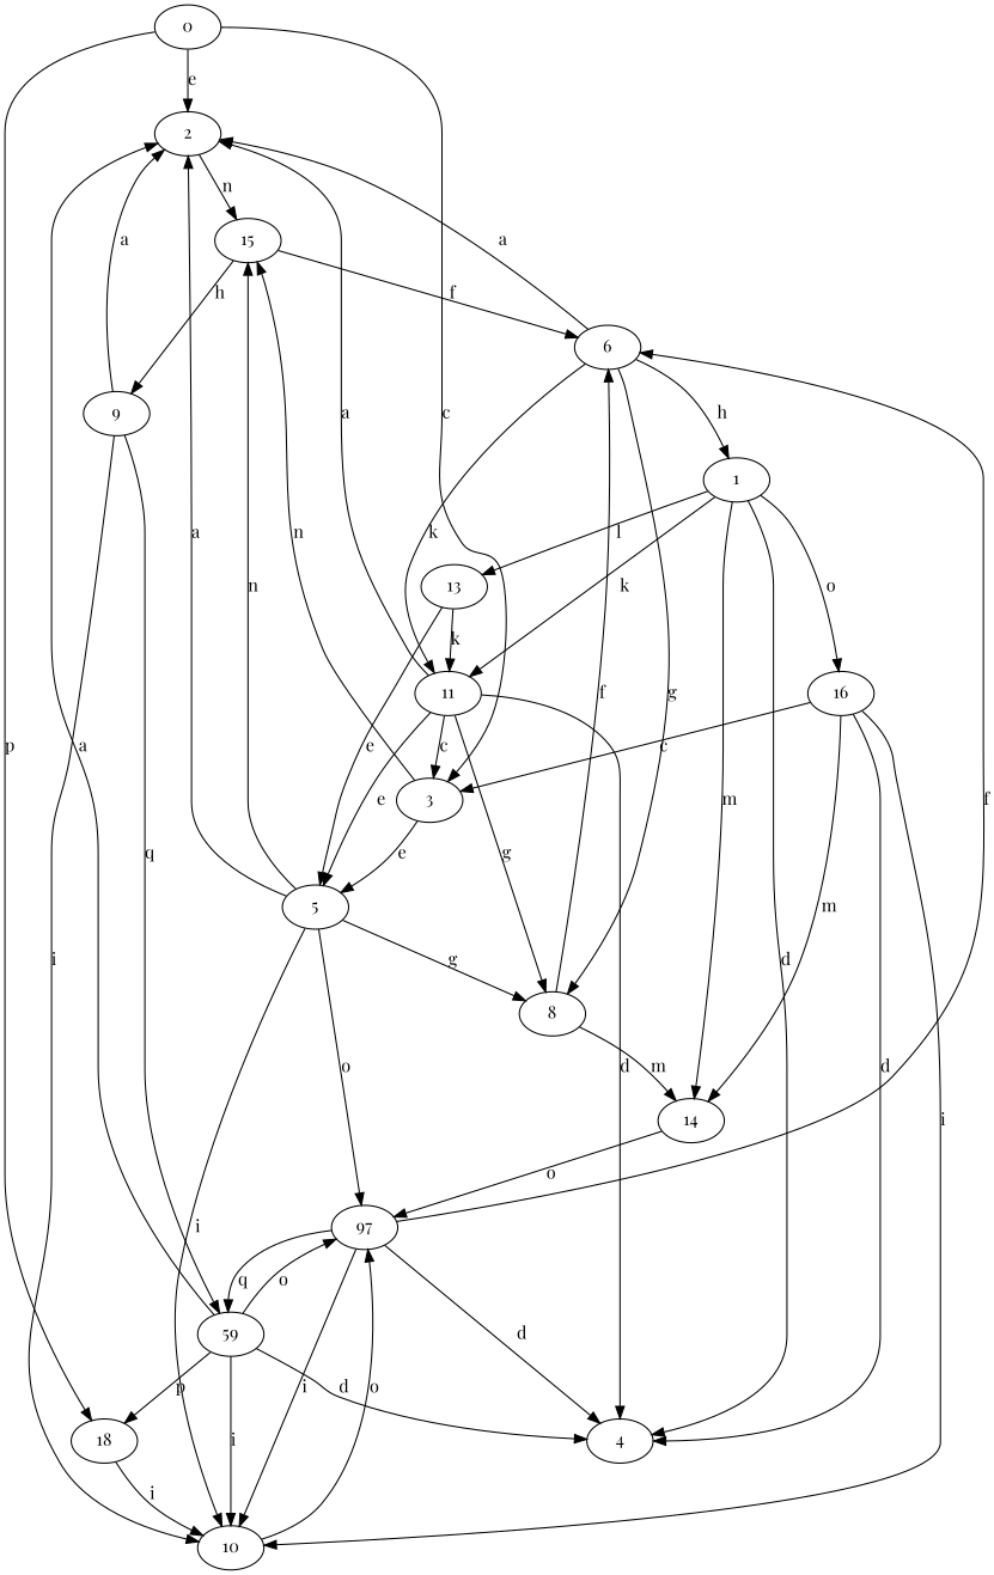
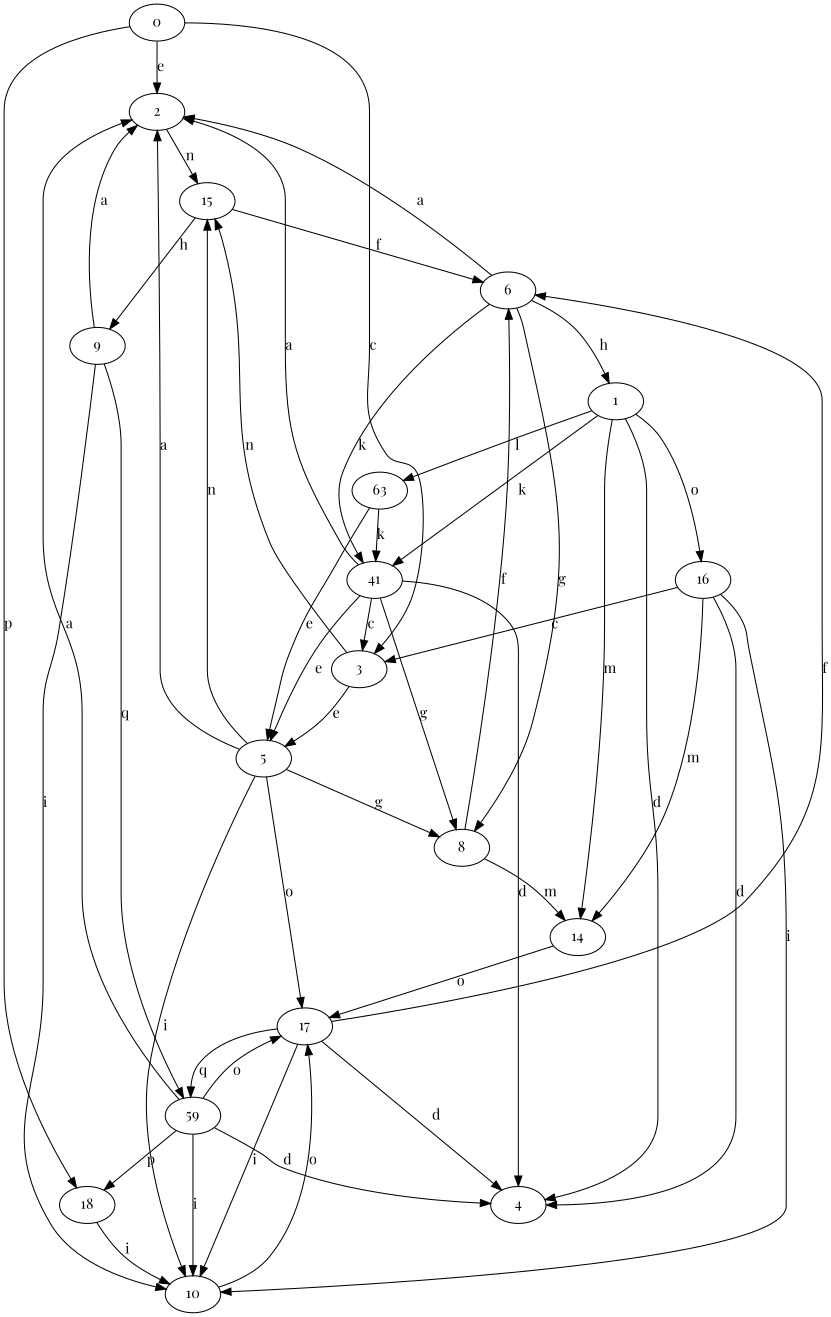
  strict digraph {
    fontname="Playfair Display"
    node [fontname="Playfair Display"]
    edge [fontname="Playfair Display"]
    0
    2
    3
    18
    15
    5
    10
    1
    4
-   11
-   13
+   11 [label=41]
+   13 [label=63]
    14
    16
    8
-   17 [label=97]
+   17
    6
    9
    n18 [label=59]
    0 -> 2 [label=e]
    0 -> 3 [label=c]
    0 -> 18 [label=p]
    2 -> 15 [label=n]
    3 -> 15 [label=n]
    3 -> 5 [label=e]
    18 -> 10 [label=i]
    15 -> 6 [label=f]
    15 -> 9 [label=h]
    5 -> 2 [label=a]
    5 -> 15 [label=n]
    5 -> 10 [label=i]
    5 -> 8 [label=g]
    5 -> 17 [label=o]
    10 -> 17 [label=o]
    1 -> 4 [label=d]
    1 -> 11 [label=k]
    1 -> 13 [label=l]
    1 -> 14 [label=m]
    1 -> 16 [label=o]
    11 -> 2 [label=a]
    11 -> 3 [label=c]
    11 -> 5 [label=e]
    11 -> 4 [label=d]
    11 -> 8 [label=g]
    13 -> 5 [label=e]
    13 -> 11 [label=k]
    14 -> 17 [label=o]
    16 -> 3 [label=c]
    16 -> 10 [label=i]
    16 -> 4 [label=d]
    16 -> 14 [label=m]
    8 -> 14 [label=m]
    8 -> 6 [label=f]
    17 -> 10 [label=i]
    17 -> 4 [label=d]
    17 -> 6 [label=f]
    17 -> n18 [label=q]
    6 -> 2 [label=a]
    6 -> 1 [label=h]
    6 -> 11 [label=k]
    6 -> 8 [label=g]
    9 -> 2 [label=a]
    9 -> 10 [label=i]
    9 -> n18 [label=q]
    n18 -> 2 [label=a]
    n18 -> 18 [label=p]
    n18 -> 10 [label=i]
    n18 -> 4 [label=d]
    n18 -> 17 [label=o]
  }
